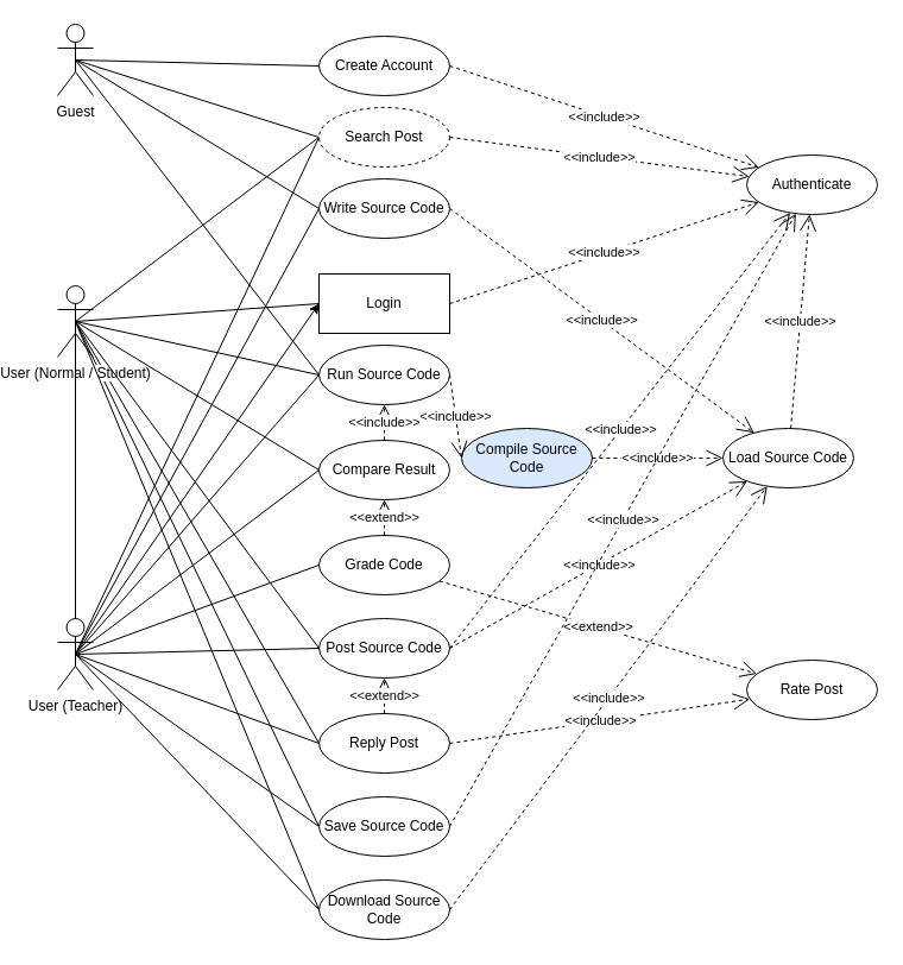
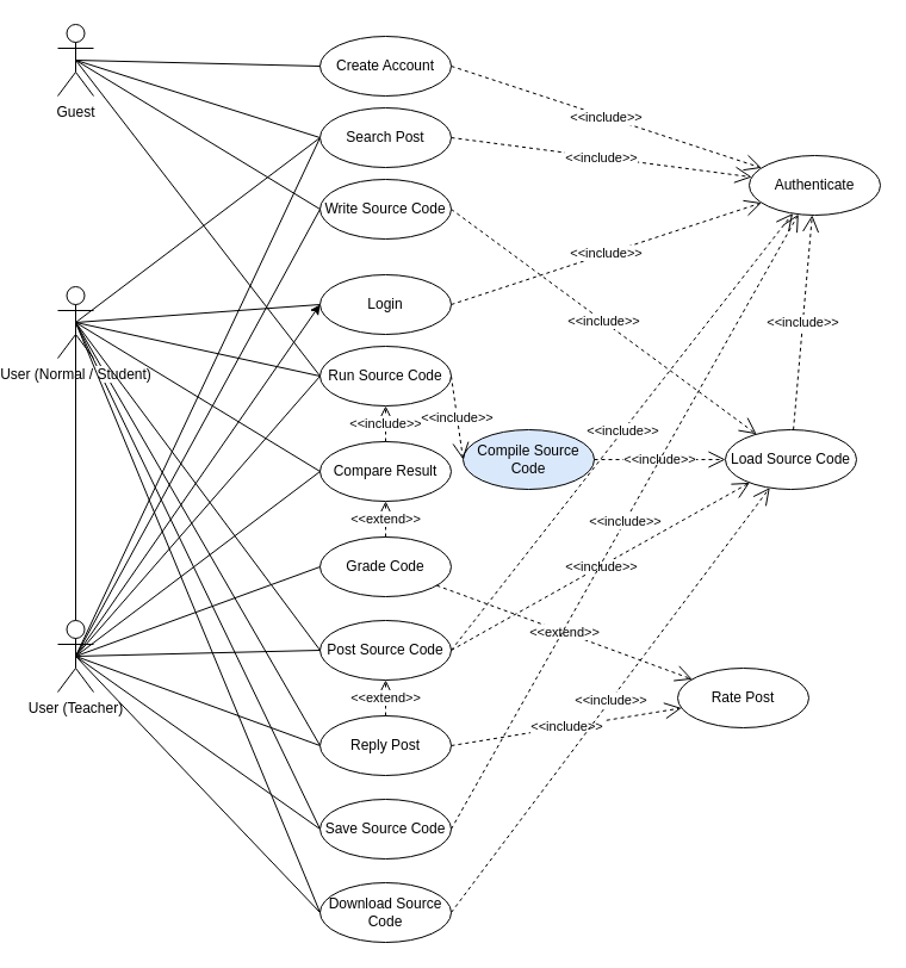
  <mxCell id="0" />
  <mxCell id="1" parent="0" />
  <mxCell id="2" style="edgeStyle=none;rounded=0;orthogonalLoop=1;jettySize=auto;html=1;exitX=0.5;exitY=0.5;exitDx=0;exitDy=0;exitPerimeter=0;entryX=0;entryY=0.5;entryDx=0;entryDy=0;endArrow=none;endFill=0;" parent="1" source="5" target="25" edge="1"><mxGeometry relative="1" as="geometry" /></mxCell>
  <mxCell id="3" style="edgeStyle=none;rounded=0;orthogonalLoop=1;jettySize=auto;html=1;exitX=0.5;exitY=0.5;exitDx=0;exitDy=0;exitPerimeter=0;entryX=0;entryY=0.5;entryDx=0;entryDy=0;endArrow=none;endFill=0;" parent="1" source="5" target="26" edge="1"><mxGeometry relative="1" as="geometry" /></mxCell>
  <mxCell id="4" style="edgeStyle=none;rounded=0;orthogonalLoop=1;jettySize=auto;html=1;exitX=0.5;exitY=0.5;exitDx=0;exitDy=0;exitPerimeter=0;entryX=0;entryY=0.5;entryDx=0;entryDy=0;endArrow=none;endFill=0;" parent="1" source="5" target="19" edge="1"><mxGeometry relative="1" as="geometry" /></mxCell>
  <mxCell id="5" value="User (Normal / Student)" style="shape=umlActor;verticalLabelPosition=bottom;labelBackgroundColor=#ffffff;verticalAlign=top;html=1;" parent="1" vertex="1"><mxGeometry x="20" y="240" width="30" height="60" as="geometry" /></mxCell>
  <mxCell id="6" style="edgeStyle=none;rounded=0;orthogonalLoop=1;jettySize=auto;html=1;exitX=0.5;exitY=0.5;exitDx=0;exitDy=0;exitPerimeter=0;entryX=0;entryY=0.5;entryDx=0;entryDy=0;endArrow=none;endFill=0;" parent="1" source="9" target="25" edge="1"><mxGeometry relative="1" as="geometry" /></mxCell>
  <mxCell id="7" style="edgeStyle=none;rounded=0;orthogonalLoop=1;jettySize=auto;html=1;exitX=0.5;exitY=0.5;exitDx=0;exitDy=0;exitPerimeter=0;entryX=0;entryY=0.5;entryDx=0;entryDy=0;endArrow=none;endFill=0;" parent="1" source="9" target="26" edge="1"><mxGeometry relative="1" as="geometry" /></mxCell>
  <mxCell id="8" style="edgeStyle=none;rounded=0;orthogonalLoop=1;jettySize=auto;html=1;exitX=0.5;exitY=0.5;exitDx=0;exitDy=0;exitPerimeter=0;entryX=0;entryY=0.5;entryDx=0;entryDy=0;endArrow=none;endFill=0;" parent="1" source="9" target="19" edge="1"><mxGeometry relative="1" as="geometry" /></mxCell>
  <mxCell id="9" value="User (Teacher)" style="shape=umlActor;verticalLabelPosition=bottom;labelBackgroundColor=#ffffff;verticalAlign=top;html=1;" parent="1" vertex="1"><mxGeometry x="20" y="520" width="30" height="60" as="geometry" /></mxCell>
  <mxCell id="10" style="edgeStyle=none;rounded=0;orthogonalLoop=1;jettySize=auto;html=1;exitX=0.5;exitY=0.5;exitDx=0;exitDy=0;exitPerimeter=0;entryX=0;entryY=0.5;entryDx=0;entryDy=0;endArrow=none;endFill=0;" parent="1" source="13" target="20" edge="1"><mxGeometry relative="1" as="geometry" /></mxCell>
  <mxCell id="11" style="edgeStyle=none;rounded=0;orthogonalLoop=1;jettySize=auto;html=1;exitX=0.5;exitY=0.5;exitDx=0;exitDy=0;exitPerimeter=0;entryX=0;entryY=0.5;entryDx=0;entryDy=0;endArrow=none;endFill=0;" parent="1" source="13" target="26" edge="1"><mxGeometry relative="1" as="geometry" /></mxCell>
  <mxCell id="12" style="edgeStyle=none;rounded=0;orthogonalLoop=1;jettySize=auto;html=1;exitX=0.5;exitY=0.5;exitDx=0;exitDy=0;exitPerimeter=0;entryX=0;entryY=0.5;entryDx=0;entryDy=0;endArrow=none;endFill=0;" parent="1" source="13" target="18" edge="1"><mxGeometry relative="1" as="geometry" /></mxCell>
  <mxCell id="13" value="Guest" style="shape=umlActor;verticalLabelPosition=bottom;labelBackgroundColor=#ffffff;verticalAlign=top;html=1;" parent="1" vertex="1"><mxGeometry x="20" y="20" width="30" height="60" as="geometry" /></mxCell>
  <mxCell id="14" value="Create Account" style="ellipse;whiteSpace=wrap;html=1;" parent="1" vertex="1"><mxGeometry x="240" y="30" width="110" height="50" as="geometry" /></mxCell>
- <mxCell id="15" value="Login" style="whiteSpace=wrap;html=1;rounded=0;" parent="1" vertex="1"><mxGeometry x="240" y="230" width="110" height="50" as="geometry" /></mxCell>
+ <mxCell id="15" value="Login" style="ellipse;whiteSpace=wrap;html=1;" parent="1" vertex="1"><mxGeometry x="240" y="230" width="110" height="50" as="geometry" /></mxCell>
  <mxCell id="16" value="Authenticate" style="ellipse;whiteSpace=wrap;html=1;" parent="1" vertex="1"><mxGeometry x="600" y="130" width="110" height="50" as="geometry" /></mxCell>
  <mxCell id="17" value="Compile Source Code" style="ellipse;whiteSpace=wrap;html=1;fillColor=#dae8fc;" parent="1" vertex="1"><mxGeometry x="360" y="360" width="110" height="50" as="geometry" /></mxCell>
  <mxCell id="18" value="Run Source Code" style="ellipse;whiteSpace=wrap;html=1;" parent="1" vertex="1"><mxGeometry x="240" y="290" width="110" height="50" as="geometry" /></mxCell>
  <mxCell id="19" value="Save Source Code" style="ellipse;whiteSpace=wrap;html=1;" parent="1" vertex="1"><mxGeometry x="240" y="670" width="110" height="50" as="geometry" /></mxCell>
  <mxCell id="20" value="Write Source Code" style="ellipse;whiteSpace=wrap;html=1;" parent="1" vertex="1"><mxGeometry x="240" y="150" width="110" height="50" as="geometry" /></mxCell>
  <mxCell id="21" value="Load Source Code" style="ellipse;whiteSpace=wrap;html=1;" parent="1" vertex="1"><mxGeometry x="580" y="360" width="110" height="50" as="geometry" /></mxCell>
  <mxCell id="22" value="Post Source Code" style="ellipse;whiteSpace=wrap;html=1;" parent="1" vertex="1"><mxGeometry x="240" y="520" width="110" height="50" as="geometry" /></mxCell>
  <mxCell id="23" value="Compare Result" style="ellipse;whiteSpace=wrap;html=1;" parent="1" vertex="1"><mxGeometry x="240" y="370" width="110" height="50" as="geometry" /></mxCell>
  <mxCell id="24" value="Grade Code" style="ellipse;whiteSpace=wrap;html=1;" parent="1" vertex="1"><mxGeometry x="240" y="450" width="110" height="50" as="geometry" /></mxCell>
  <mxCell id="25" value="Reply Post" style="ellipse;whiteSpace=wrap;html=1;" parent="1" vertex="1"><mxGeometry x="240" y="600" width="110" height="50" as="geometry" /></mxCell>
- <mxCell id="26" value="Search Post" style="ellipse;whiteSpace=wrap;html=1;dashed=1;" parent="1" vertex="1"><mxGeometry x="240" y="90" width="110" height="50" as="geometry" /></mxCell>
+ <mxCell id="26" value="Search Post" style="ellipse;whiteSpace=wrap;html=1;" parent="1" vertex="1"><mxGeometry x="240" y="90" width="110" height="50" as="geometry" /></mxCell>
  <mxCell id="27" value="" style="endArrow=none;html=1;exitX=0.5;exitY=0.5;exitDx=0;exitDy=0;exitPerimeter=0;entryX=0;entryY=0.5;entryDx=0;entryDy=0;" parent="1" source="13" target="14" edge="1"><mxGeometry width="50" height="50" relative="1" as="geometry"><mxPoint x="130" y="160" as="sourcePoint" /><mxPoint x="180" y="110" as="targetPoint" /></mxGeometry></mxCell>
  <mxCell id="28" value="&amp;lt;&amp;lt;include&amp;gt;&amp;gt;" style="endArrow=open;endSize=12;dashed=1;html=1;exitX=1;exitY=0.5;exitDx=0;exitDy=0;" parent="1" source="14" target="16" edge="1"><mxGeometry width="160" relative="1" as="geometry"><mxPoint x="60" y="150" as="sourcePoint" /><mxPoint x="220" y="150" as="targetPoint" /></mxGeometry></mxCell>
  <mxCell id="29" value="&amp;lt;&amp;lt;include&amp;gt;&amp;gt;" style="endArrow=open;endSize=12;dashed=1;html=1;exitX=1;exitY=0.5;exitDx=0;exitDy=0;" parent="1" source="15" target="16" edge="1"><mxGeometry width="160" relative="1" as="geometry"><mxPoint x="90" y="110" as="sourcePoint" /><mxPoint x="250" y="110" as="targetPoint" /></mxGeometry></mxCell>
  <mxCell id="30" value="" style="endArrow=none;html=1;entryX=0;entryY=0.5;entryDx=0;entryDy=0;exitX=0.5;exitY=0.5;exitDx=0;exitDy=0;exitPerimeter=0;" parent="1" source="5" target="15" edge="1"><mxGeometry width="50" height="50" relative="1" as="geometry"><mxPoint x="80" y="200" as="sourcePoint" /><mxPoint x="130" y="150" as="targetPoint" /></mxGeometry></mxCell>
  <mxCell id="31" value="" style="endArrow=classic;html=1;entryX=0;entryY=0.5;entryDx=0;entryDy=0;exitX=0.5;exitY=0.5;exitDx=0;exitDy=0;exitPerimeter=0;" parent="1" source="9" target="15" edge="1"><mxGeometry width="50" height="50" relative="1" as="geometry"><mxPoint x="110" y="360" as="sourcePoint" /><mxPoint x="160" y="310" as="targetPoint" /></mxGeometry></mxCell>
  <mxCell id="32" value="Download Source Code" style="ellipse;whiteSpace=wrap;html=1;" parent="1" vertex="1"><mxGeometry x="240" y="740" width="110" height="50" as="geometry" /></mxCell>
- <mxCell id="33" value="Rate Post" style="ellipse;whiteSpace=wrap;html=1;" parent="1" vertex="1"><mxGeometry x="600" y="555" width="110" height="50" as="geometry" /></mxCell>
+ <mxCell id="33" value="Rate Post" style="ellipse;whiteSpace=wrap;html=1;" parent="1" vertex="1"><mxGeometry x="540" y="560" width="110" height="50" as="geometry" /></mxCell>
  <mxCell id="34" value="" style="endArrow=none;html=1;exitX=0.5;exitY=0.5;exitDx=0;exitDy=0;exitPerimeter=0;" parent="1" source="5" target="9" edge="1"><mxGeometry width="50" height="50" relative="1" as="geometry"><mxPoint x="80" y="440" as="sourcePoint" /><mxPoint x="130" y="390" as="targetPoint" /></mxGeometry></mxCell>
  <mxCell id="35" value="" style="endArrow=none;html=1;exitX=0.5;exitY=0.5;exitDx=0;exitDy=0;exitPerimeter=0;entryX=0;entryY=0.5;entryDx=0;entryDy=0;" parent="1" source="9" target="20" edge="1"><mxGeometry width="50" height="50" relative="1" as="geometry"><mxPoint x="220" y="440" as="sourcePoint" /><mxPoint x="270" y="390" as="targetPoint" /></mxGeometry></mxCell>
  <mxCell id="36" value="" style="endArrow=none;html=1;entryX=0;entryY=0.5;entryDx=0;entryDy=0;exitX=0.5;exitY=0.5;exitDx=0;exitDy=0;exitPerimeter=0;" parent="1" source="9" target="32" edge="1"><mxGeometry width="50" height="50" relative="1" as="geometry"><mxPoint x="30" y="530" as="sourcePoint" /><mxPoint x="80" y="480" as="targetPoint" /></mxGeometry></mxCell>
  <mxCell id="37" value="" style="endArrow=none;html=1;exitX=0.5;exitY=0.5;exitDx=0;exitDy=0;exitPerimeter=0;entryX=0;entryY=0.5;entryDx=0;entryDy=0;" parent="1" source="5" target="32" edge="1"><mxGeometry width="50" height="50" relative="1" as="geometry"><mxPoint x="70" y="560" as="sourcePoint" /><mxPoint x="240" y="390" as="targetPoint" /></mxGeometry></mxCell>
  <mxCell id="38" value="&amp;lt;&amp;lt;include&amp;gt;&amp;gt;" style="endArrow=open;endSize=16;endFill=0;html=1;dashed=1;" parent="1" source="23" target="18" edge="1"><mxGeometry width="160" relative="1" as="geometry"><mxPoint x="440" y="200" as="sourcePoint" /><mxPoint x="290" y="240" as="targetPoint" /></mxGeometry></mxCell>
  <mxCell id="39" value="" style="endArrow=none;html=1;entryX=0;entryY=0.5;entryDx=0;entryDy=0;exitX=0.5;exitY=0.5;exitDx=0;exitDy=0;exitPerimeter=0;" parent="1" source="5" target="23" edge="1"><mxGeometry width="50" height="50" relative="1" as="geometry"><mxPoint x="60" y="290" as="sourcePoint" /><mxPoint x="370" y="240" as="targetPoint" /></mxGeometry></mxCell>
  <mxCell id="40" value="" style="endArrow=none;html=1;exitX=0;exitY=0.5;exitDx=0;exitDy=0;entryX=0.5;entryY=0.5;entryDx=0;entryDy=0;entryPerimeter=0;" parent="1" source="18" target="5" edge="1"><mxGeometry width="50" height="50" relative="1" as="geometry"><mxPoint x="190" y="300" as="sourcePoint" /><mxPoint x="240" y="250" as="targetPoint" /></mxGeometry></mxCell>
  <mxCell id="41" value="" style="endArrow=none;html=1;entryX=0;entryY=0.5;entryDx=0;entryDy=0;exitX=0.5;exitY=0.5;exitDx=0;exitDy=0;exitPerimeter=0;" parent="1" source="9" target="23" edge="1"><mxGeometry width="50" height="50" relative="1" as="geometry"><mxPoint x="320" y="290" as="sourcePoint" /><mxPoint x="370" y="240" as="targetPoint" /></mxGeometry></mxCell>
  <mxCell id="42" value="" style="endArrow=none;html=1;exitX=0.5;exitY=0.5;exitDx=0;exitDy=0;exitPerimeter=0;entryX=0;entryY=0.5;entryDx=0;entryDy=0;" parent="1" source="9" target="18" edge="1"><mxGeometry width="50" height="50" relative="1" as="geometry"><mxPoint x="320" y="290" as="sourcePoint" /><mxPoint x="370" y="240" as="targetPoint" /></mxGeometry></mxCell>
  <mxCell id="43" value="&amp;lt;&amp;lt;include&amp;gt;&amp;gt;" style="endArrow=open;endSize=12;dashed=1;html=1;exitX=1;exitY=0.5;exitDx=0;exitDy=0;entryX=0;entryY=0.5;entryDx=0;entryDy=0;" parent="1" source="18" target="17" edge="1"><mxGeometry width="160" relative="1" as="geometry"><mxPoint x="420" y="200" as="sourcePoint" /><mxPoint x="580" y="200" as="targetPoint" /></mxGeometry></mxCell>
  <mxCell id="44" value="&amp;lt;&amp;lt;include&amp;gt;&amp;gt;" style="endArrow=open;endSize=12;dashed=1;html=1;" parent="1" source="21" target="16" edge="1"><mxGeometry width="160" relative="1" as="geometry"><mxPoint x="360" y="145" as="sourcePoint" /><mxPoint x="500" y="135" as="targetPoint" /></mxGeometry></mxCell>
  <mxCell id="45" value="&amp;lt;&amp;lt;include&amp;gt;&amp;gt;" style="endArrow=open;endSize=12;dashed=1;html=1;exitX=1;exitY=0.5;exitDx=0;exitDy=0;" parent="1" source="22" target="21" edge="1"><mxGeometry width="160" relative="1" as="geometry"><mxPoint x="400" y="470" as="sourcePoint" /><mxPoint x="560" y="470" as="targetPoint" /></mxGeometry></mxCell>
  <mxCell id="46" value="&amp;lt;&amp;lt;extend&amp;gt;&amp;gt;" style="endArrow=open;endSize=12;dashed=1;html=1;exitX=0.5;exitY=0;exitDx=0;exitDy=0;entryX=0.5;entryY=1;entryDx=0;entryDy=0;" parent="1" source="25" target="22" edge="1"><mxGeometry width="160" relative="1" as="geometry"><mxPoint x="490" y="490" as="sourcePoint" /><mxPoint x="540" y="480" as="targetPoint" /></mxGeometry></mxCell>
  <mxCell id="47" value="&amp;lt;&amp;lt;include&amp;gt;&amp;gt;" style="endArrow=open;endSize=12;dashed=1;html=1;" parent="1" source="17" target="21" edge="1"><mxGeometry width="160" relative="1" as="geometry"><mxPoint x="360" y="475" as="sourcePoint" /><mxPoint x="594.199" y="152.536" as="targetPoint" /></mxGeometry></mxCell>
  <mxCell id="48" value="&amp;lt;&amp;lt;include&amp;gt;&amp;gt;" style="endArrow=open;endSize=12;dashed=1;html=1;exitX=1;exitY=0.5;exitDx=0;exitDy=0;" parent="1" source="22" target="16" edge="1"><mxGeometry width="160" relative="1" as="geometry"><mxPoint x="360" y="475" as="sourcePoint" /><mxPoint x="500" y="365" as="targetPoint" /></mxGeometry></mxCell>
  <mxCell id="49" value="&amp;lt;&amp;lt;include&amp;gt;&amp;gt;" style="endArrow=open;endSize=12;dashed=1;html=1;exitX=1;exitY=0.5;exitDx=0;exitDy=0;" parent="1" source="25" target="33" edge="1"><mxGeometry width="160" relative="1" as="geometry"><mxPoint x="594.199" y="347.464" as="sourcePoint" /><mxPoint x="400" y="570" as="targetPoint" /></mxGeometry></mxCell>
  <mxCell id="50" value="&amp;lt;&amp;lt;include&amp;gt;&amp;gt;" style="endArrow=open;endSize=12;dashed=1;html=1;exitX=1;exitY=0.5;exitDx=0;exitDy=0;" parent="1" source="26" target="16" edge="1"><mxGeometry width="160" relative="1" as="geometry"><mxPoint x="360" y="555" as="sourcePoint" /><mxPoint x="390" y="505" as="targetPoint" /></mxGeometry></mxCell>
  <mxCell id="51" value="&amp;lt;&amp;lt;extend&amp;gt;&amp;gt;" style="endArrow=open;endSize=12;dashed=1;html=1;" parent="1" source="24" target="33" edge="1"><mxGeometry width="160" relative="1" as="geometry"><mxPoint x="305" y="530" as="sourcePoint" /><mxPoint x="305" y="500" as="targetPoint" /></mxGeometry></mxCell>
  <mxCell id="52" value="&amp;lt;&amp;lt;include&amp;gt;&amp;gt;" style="endArrow=open;endSize=12;dashed=1;html=1;exitX=1;exitY=0.5;exitDx=0;exitDy=0;" parent="1" source="20" target="21" edge="1"><mxGeometry width="160" relative="1" as="geometry"><mxPoint x="455" y="230" as="sourcePoint" /><mxPoint x="555" y="340" as="targetPoint" /></mxGeometry></mxCell>
  <mxCell id="53" value="&amp;lt;&amp;lt;include&amp;gt;&amp;gt;" style="endArrow=open;endSize=12;dashed=1;html=1;exitX=1;exitY=0.5;exitDx=0;exitDy=0;" parent="1" source="19" target="16" edge="1"><mxGeometry width="160" relative="1" as="geometry"><mxPoint x="360" y="555" as="sourcePoint" /><mxPoint x="530" y="505" as="targetPoint" /></mxGeometry></mxCell>
  <mxCell id="54" value="&amp;lt;&amp;lt;include&amp;gt;&amp;gt;" style="endArrow=open;endSize=12;dashed=1;html=1;exitX=1;exitY=0.5;exitDx=0;exitDy=0;" parent="1" source="32" target="21" edge="1"><mxGeometry width="160" relative="1" as="geometry"><mxPoint x="360" y="345" as="sourcePoint" /><mxPoint x="500" y="365" as="targetPoint" /></mxGeometry></mxCell>
  <mxCell id="55" value="" style="endArrow=none;html=1;exitX=0.5;exitY=0.5;exitDx=0;exitDy=0;exitPerimeter=0;entryX=0;entryY=0.5;entryDx=0;entryDy=0;" parent="1" source="5" target="22" edge="1"><mxGeometry width="50" height="50" relative="1" as="geometry"><mxPoint x="320" y="460" as="sourcePoint" /><mxPoint x="370" y="410" as="targetPoint" /></mxGeometry></mxCell>
  <mxCell id="56" value="" style="endArrow=none;html=1;exitX=0;exitY=0.5;exitDx=0;exitDy=0;entryX=0.5;entryY=0.5;entryDx=0;entryDy=0;entryPerimeter=0;" parent="1" source="22" target="9" edge="1"><mxGeometry width="50" height="50" relative="1" as="geometry"><mxPoint x="320" y="460" as="sourcePoint" /><mxPoint x="370" y="410" as="targetPoint" /></mxGeometry></mxCell>
  <mxCell id="57" value="" style="endArrow=none;html=1;exitX=0;exitY=0.5;exitDx=0;exitDy=0;entryX=0.5;entryY=0.5;entryDx=0;entryDy=0;entryPerimeter=0;" parent="1" source="24" target="9" edge="1"><mxGeometry width="50" height="50" relative="1" as="geometry"><mxPoint x="250" y="475" as="sourcePoint" /><mxPoint x="75" y="415" as="targetPoint" /></mxGeometry></mxCell>
  <mxCell id="58" value="&amp;lt;&amp;lt;extend&amp;gt;&amp;gt;" style="endArrow=open;endSize=12;dashed=1;html=1;" parent="1" source="24" target="23" edge="1"><mxGeometry width="160" relative="1" as="geometry"><mxPoint x="360" y="635" as="sourcePoint" /><mxPoint x="551.06" y="524.672" as="targetPoint" /></mxGeometry></mxCell>
